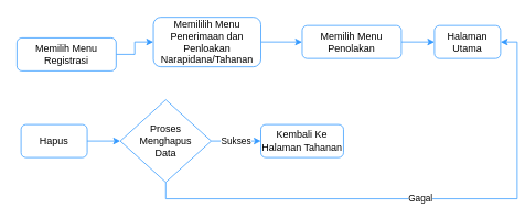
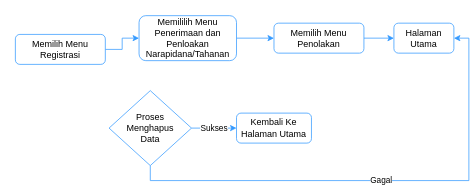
  <mxCell id="0" />
  <mxCell id="1" parent="0" />
  <mxCell id="2" style="edgeStyle=orthogonalEdgeStyle;rounded=0;orthogonalLoop=1;jettySize=auto;html=1;exitX=1;exitY=0.5;exitDx=0;exitDy=0;entryX=0;entryY=0.5;entryDx=0;entryDy=0;strokeColor=#3399FF;" edge="1" parent="1" source="3" target="5"><mxGeometry relative="1" as="geometry" /></mxCell>
  <mxCell id="3" value="Memilih Menu Registrasi" style="rounded=1;whiteSpace=wrap;html=1;strokeColor=#3399FF;" vertex="1" parent="1"><mxGeometry x="20" y="45" width="120" height="40" as="geometry" /></mxCell>
  <mxCell id="4" style="edgeStyle=orthogonalEdgeStyle;rounded=0;orthogonalLoop=1;jettySize=auto;html=1;exitX=1;exitY=0.5;exitDx=0;exitDy=0;strokeColor=#3399FF;" edge="1" parent="1" source="5" target="7"><mxGeometry relative="1" as="geometry" /></mxCell>
  <mxCell id="5" value="Memililih Menu Penerimaan dan Penloakan Narapidana/Tahanan" style="rounded=1;whiteSpace=wrap;html=1;strokeColor=#3399FF;" vertex="1" parent="1"><mxGeometry x="185" width="130" height="60" as="geometry" y="20" /></mxCell>
  <mxCell id="6" style="edgeStyle=orthogonalEdgeStyle;rounded=0;orthogonalLoop=1;jettySize=auto;html=1;exitX=1;exitY=0.5;exitDx=0;exitDy=0;entryX=0;entryY=0.5;entryDx=0;entryDy=0;strokeColor=#3399FF;" edge="1" parent="1" source="7" target="8"><mxGeometry relative="1" as="geometry" /></mxCell>
  <mxCell id="7" value="Memilih Menu Penolakan" style="rounded=1;whiteSpace=wrap;html=1;strokeColor=#3399FF;" vertex="1" parent="1"><mxGeometry x="365" y="30" width="120" height="40" as="geometry" /></mxCell>
  <mxCell id="8" value="Halaman Utama" style="rounded=1;whiteSpace=wrap;html=1;strokeColor=#3399FF;" vertex="1" parent="1"><mxGeometry x="525" y="30" width="80" height="40" as="geometry" /></mxCell>
- <mxCell id="9" style="edgeStyle=orthogonalEdgeStyle;rounded=0;orthogonalLoop=1;jettySize=auto;html=1;exitX=1;exitY=0.5;exitDx=0;exitDy=0;strokeColor=#3399FF;" edge="1" parent="1" source="10" target="13"><mxGeometry relative="1" as="geometry" /></mxCell>
- <mxCell id="10" value="Hapus" style="rounded=1;whiteSpace=wrap;html=1;strokeColor=#3399FF;" vertex="1" parent="1"><mxGeometry x="25" y="150" width="80" height="40" as="geometry" /></mxCell>
  <mxCell id="11" value="Sukses" style="edgeStyle=orthogonalEdgeStyle;rounded=0;orthogonalLoop=1;jettySize=auto;html=1;exitX=1;exitY=0.5;exitDx=0;exitDy=0;entryX=0;entryY=0.5;entryDx=0;entryDy=0;strokeColor=#3399FF;" edge="1" parent="1" source="13"><mxGeometry relative="1" as="geometry"><mxPoint x="315" y="170" as="targetPoint" /></mxGeometry></mxCell>
  <mxCell id="12" value="Gagal" style="edgeStyle=orthogonalEdgeStyle;rounded=0;orthogonalLoop=1;jettySize=auto;html=1;exitX=0.5;exitY=1;exitDx=0;exitDy=0;entryX=1;entryY=0.5;entryDx=0;entryDy=0;strokeColor=#3399FF;" edge="1" parent="1" source="13" target="8"><mxGeometry relative="1" as="geometry" /></mxCell>
  <mxCell id="13" value="Proses&lt;br&gt;Menghapus&lt;br&gt;Data" style="rhombus;whiteSpace=wrap;html=1;strokeColor=#3399FF;" vertex="1" parent="1"><mxGeometry x="145" y="120" width="110" height="100" as="geometry" /></mxCell>
- <mxCell id="14" value="Kembali Ke Halaman Tahanan" style="rounded=1;whiteSpace=wrap;html=1;strokeColor=#3399FF;" vertex="1" parent="1"><mxGeometry x="315" y="150" width="100" height="40" as="geometry" /></mxCell>
+ <mxCell id="14" value="Kembali Ke Halaman Utama" style="rounded=1;whiteSpace=wrap;html=1;strokeColor=#3399FF;" vertex="1" parent="1"><mxGeometry x="315" y="150" width="100" height="40" as="geometry" /></mxCell>
